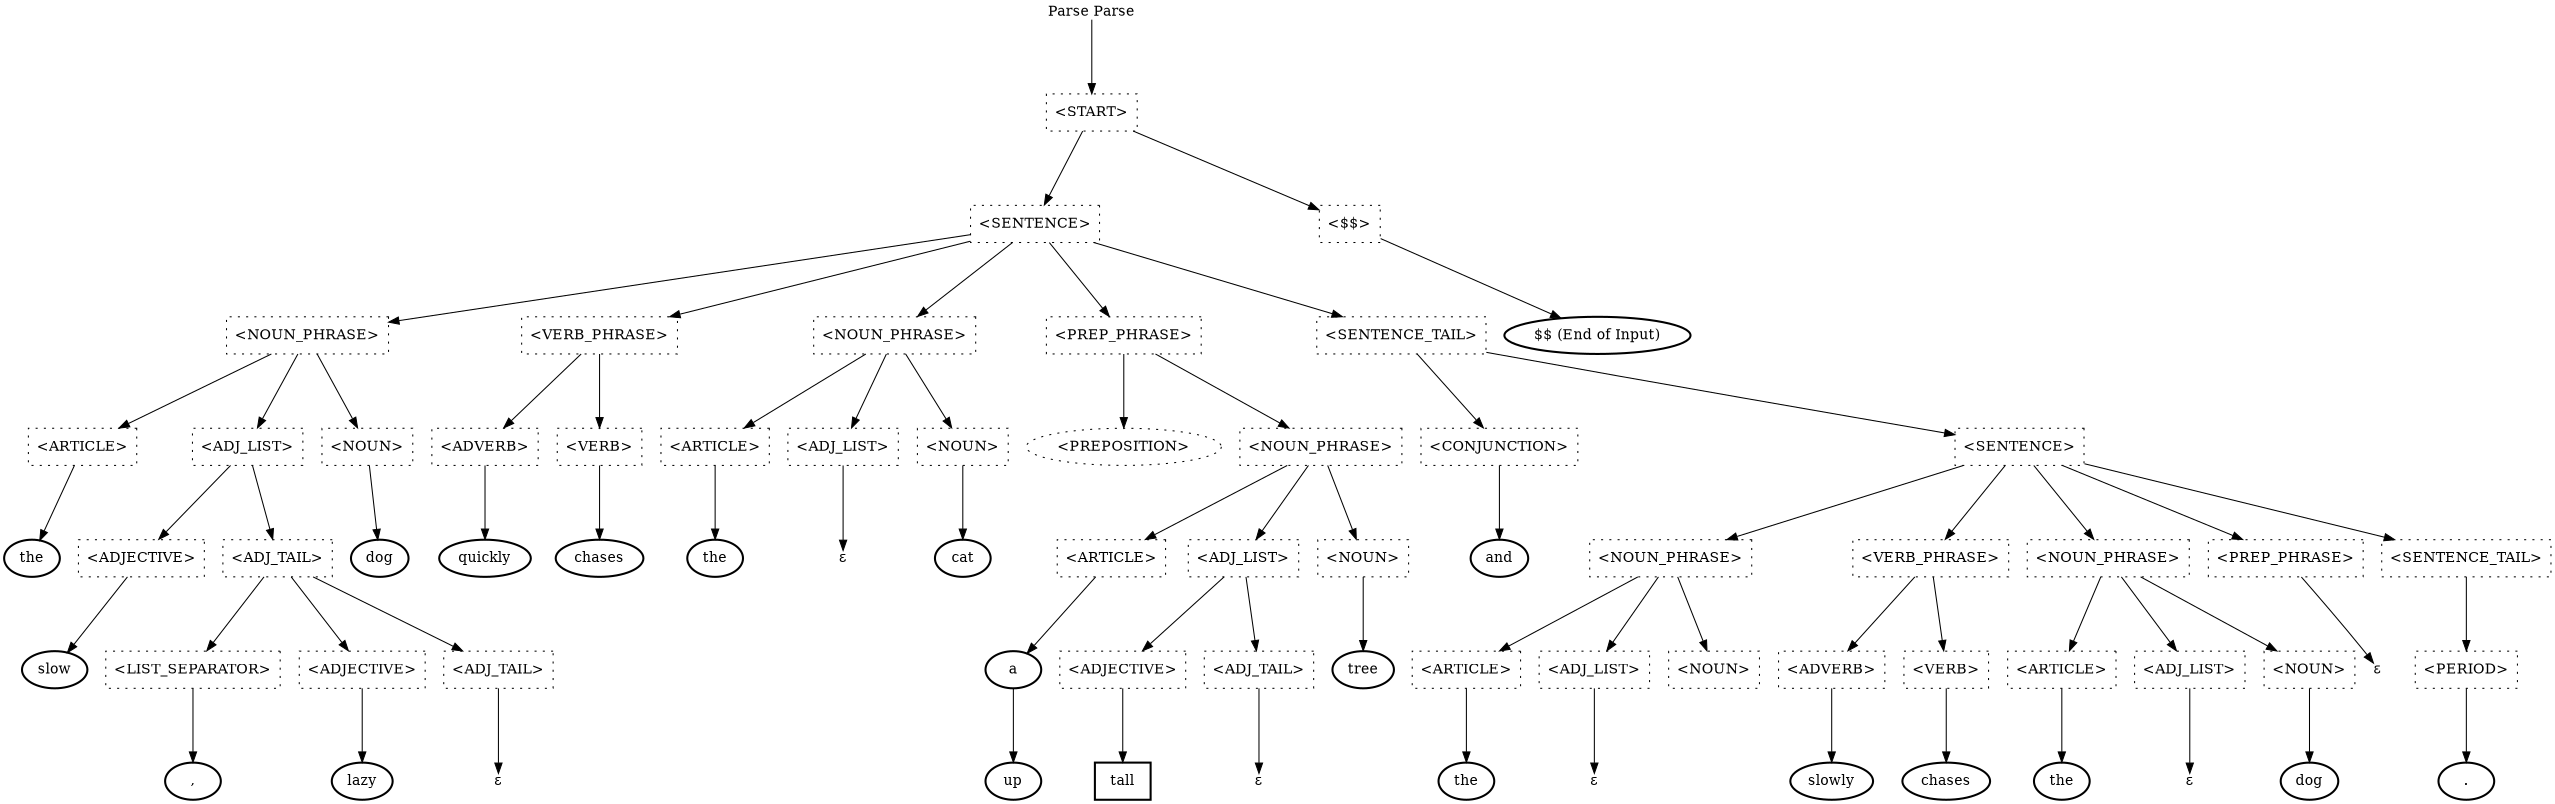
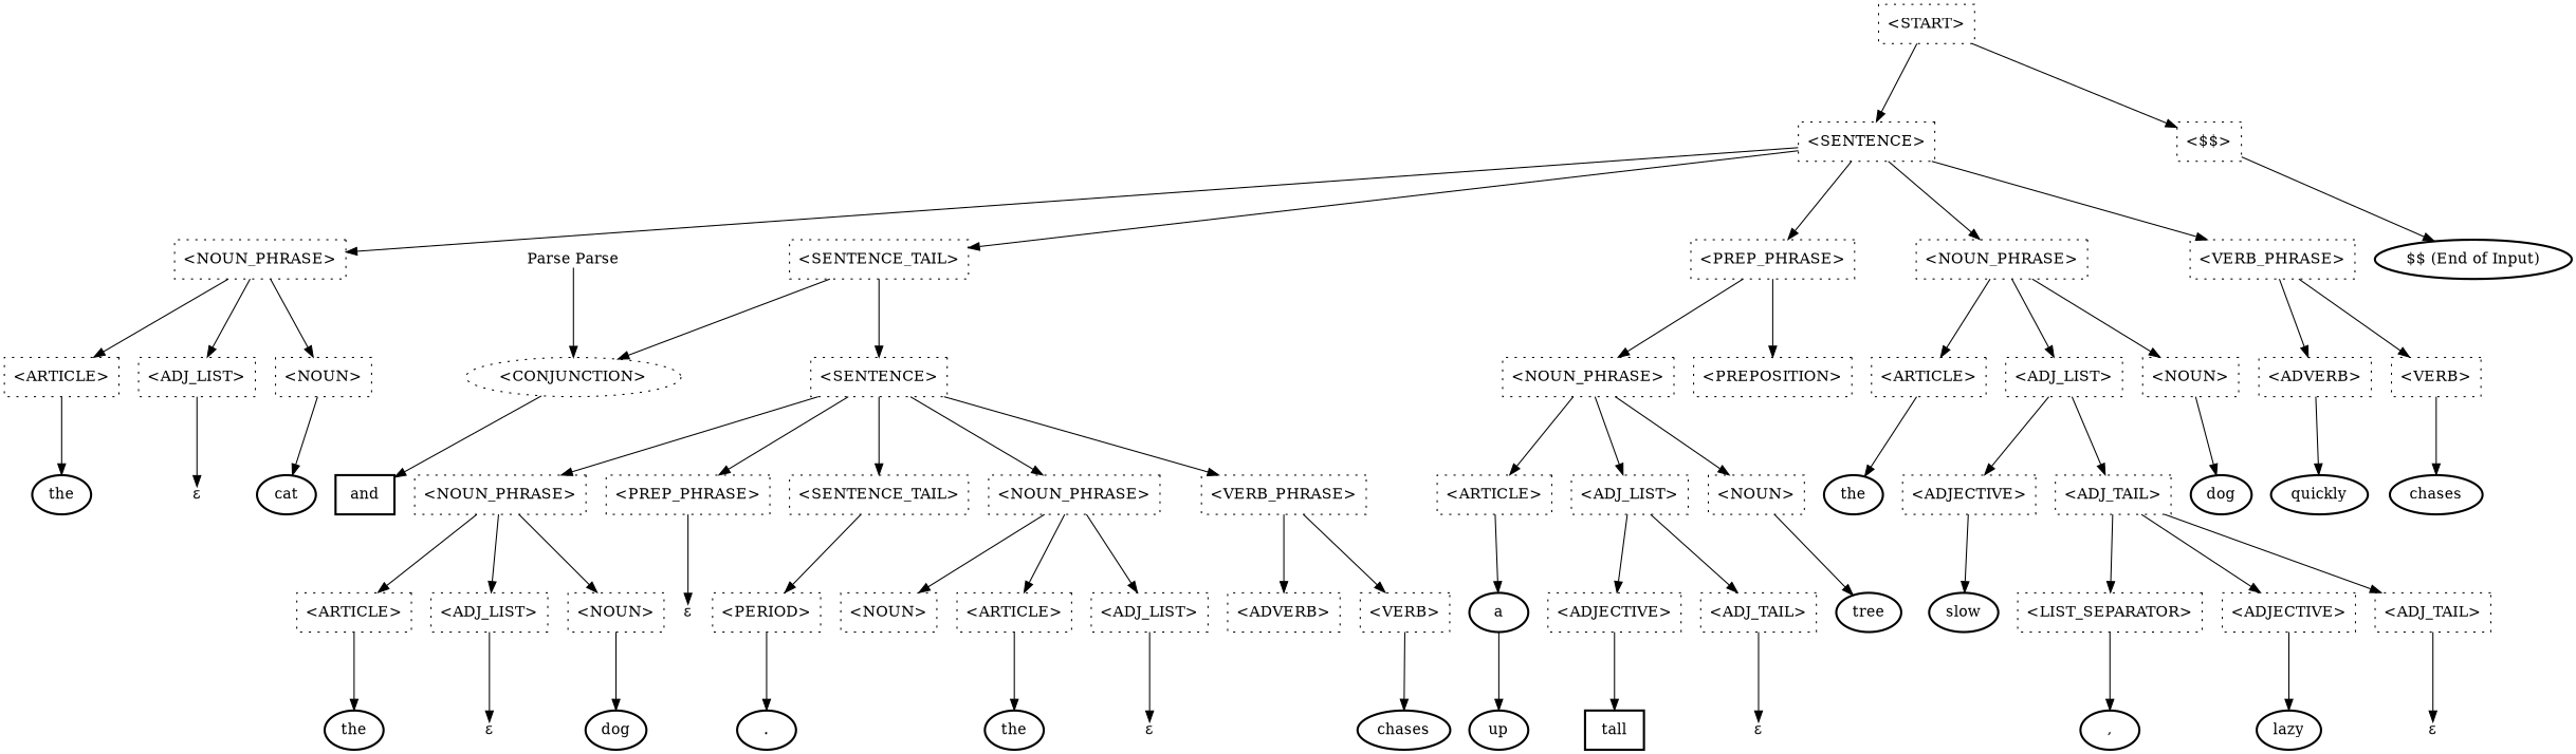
  digraph {
    ranksep=1
    node [shape=rect style=dotted]
    n1 [label="Parse Parse" shape=plain]
    n2 [label="<START>"]
    n3 [label="<SENTENCE>"]
    n4 [label="<$$>"]
    n5 [label="<NOUN_PHRASE>"]
    n6 [label="<VERB_PHRASE>"]
    n7 [label="<NOUN_PHRASE>"]
    n8 [label="<PREP_PHRASE>"]
    n9 [label="<SENTENCE_TAIL>"]
    n10 [label="$$ (End of Input)" shape=oval style=bold]
    n11 [label="<ARTICLE>"]
    n12 [label="<ADJ_LIST>"]
    n13 [label="<NOUN>"]
    n14 [label="<ADVERB>"]
    n15 [label="<VERB>"]
    n16 [label="<ARTICLE>"]
    n17 [label="<ADJ_LIST>"]
    n18 [label="<NOUN>"]
-   n19 [label="<PREPOSITION>" shape=ellipse]
+   n19 [label="<PREPOSITION>"]
    n20 [label="<NOUN_PHRASE>"]
-   n21 [label="<CONJUNCTION>"]
+   n21 [label="<CONJUNCTION>" shape=ellipse]
    n22 [label="<SENTENCE>"]
    n23 [label=the shape=oval style=bold]
    n24 [label="<ADJECTIVE>"]
    n25 [label="<ADJ_TAIL>"]
    n26 [label=dog shape=oval style=bold]
    n27 [label=slow shape=oval style=bold]
    n28 [label="<LIST_SEPARATOR>"]
    n29 [label="<ADJECTIVE>"]
    n30 [label="<ADJ_TAIL>"]
    n31 [label="," shape=oval style=bold]
    n32 [label=lazy shape=oval style=bold]
    n33 [label="&epsilon;" shape=plain]
    n34 [label=quickly shape=oval style=bold]
    n35 [label=chases shape=oval style=bold]
    n36 [label=the shape=oval style=bold]
    n37 [label="&epsilon;" shape=plain]
    n38 [label=cat shape=oval style=bold]
    n39 [label="<ARTICLE>"]
    n40 [label="<ADJ_LIST>"]
    n41 [label="<NOUN>"]
    n42 [label=up shape=oval style=bold]
    n43 [label=a shape=oval style=bold]
    n44 [label="<ADJECTIVE>"]
    n45 [label="<ADJ_TAIL>"]
    n46 [label=tree shape=oval style=bold]
    n47 [label=tall shape=box style=bold]
    n48 [label="&epsilon;" shape=plain]
-   n49 [label=and shape=oval style=bold]
+   n49 [label=and shape=box style=bold]
    n50 [label="<NOUN_PHRASE>"]
    n51 [label="<VERB_PHRASE>"]
    n52 [label="<NOUN_PHRASE>"]
    n53 [label="<PREP_PHRASE>"]
    n54 [label="<SENTENCE_TAIL>"]
    n55 [label="<ARTICLE>"]
    n56 [label="<ADJ_LIST>"]
    n57 [label="<NOUN>"]
    n58 [label="<ADVERB>"]
    n59 [label="<VERB>"]
    n60 [label="<ARTICLE>"]
    n61 [label="<ADJ_LIST>"]
    n62 [label="<NOUN>"]
    n63 [label="&epsilon;" shape=plain]
    n64 [label="<PERIOD>"]
    n65 [label=the shape=oval style=bold]
    n66 [label="&epsilon;" shape=plain]
-   n67 [label=slowly shape=oval style=bold]
    n68 [label=chases shape=oval style=bold]
    n69 [label=the shape=oval style=bold]
    n70 [label="&epsilon;" shape=plain]
    n71 [label=dog shape=oval style=bold]
    n72 [label="." shape=oval style=bold]
-   n1 -> n2
+   n1 -> n21
    n2 -> n3
    n2 -> n4
    n3 -> n5
    n3 -> n6
    n3 -> n7
    n3 -> n8
    n3 -> n9
    n4 -> n10
    n5 -> n11
    n5 -> n12
    n5 -> n13
    n6 -> n14
    n6 -> n15
    n7 -> n16
    n7 -> n17
    n7 -> n18
    n8 -> n19
    n8 -> n20
    n9 -> n21
    n9 -> n22
    n11 -> n23
    n12 -> n24
    n12 -> n25
    n13 -> n26
    n14 -> n34
    n15 -> n35
    n16 -> n36
    n17 -> n37
    n18 -> n38
    n20 -> n39
    n20 -> n40
    n20 -> n41
    n21 -> n49
    n22 -> n50
    n22 -> n51
    n22 -> n52
    n22 -> n53
    n22 -> n54
    n24 -> n27
    n25 -> n28
    n25 -> n29
    n25 -> n30
    n28 -> n31
    n29 -> n32
    n30 -> n33
    n39 -> n43
    n40 -> n44
    n40 -> n45
    n41 -> n46
    n43 -> n42
    n44 -> n47
    n45 -> n48
    n50 -> n55
    n50 -> n56
    n50 -> n57
    n51 -> n58
    n51 -> n59
    n52 -> n60
    n52 -> n61
    n52 -> n62
    n53 -> n63
    n54 -> n64
    n55 -> n65
    n56 -> n66
-   n58 -> n67
    n59 -> n68
    n60 -> n69
    n61 -> n70
    n62 -> n71
    n64 -> n72
  }
